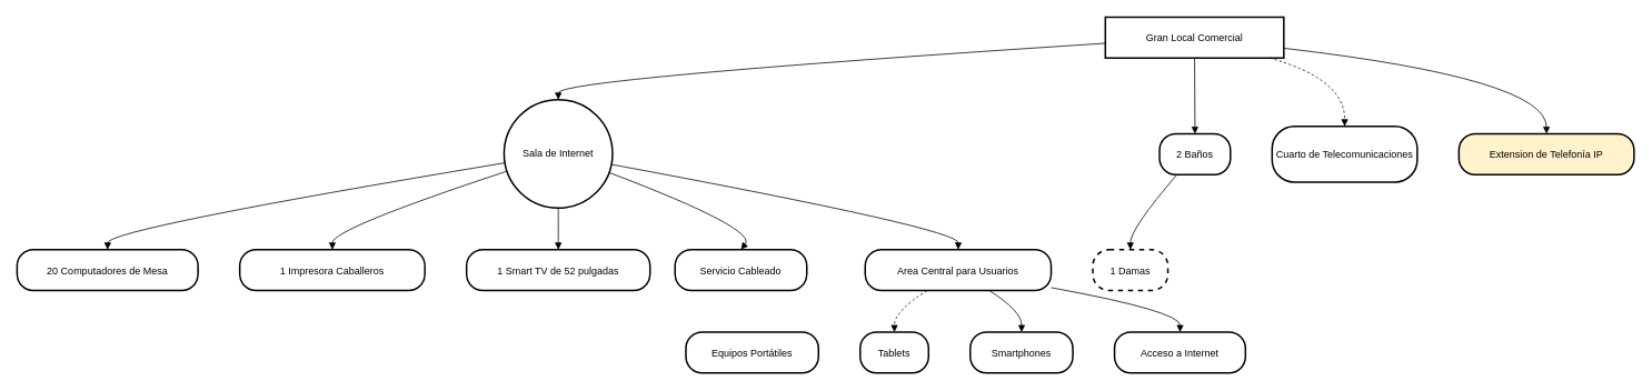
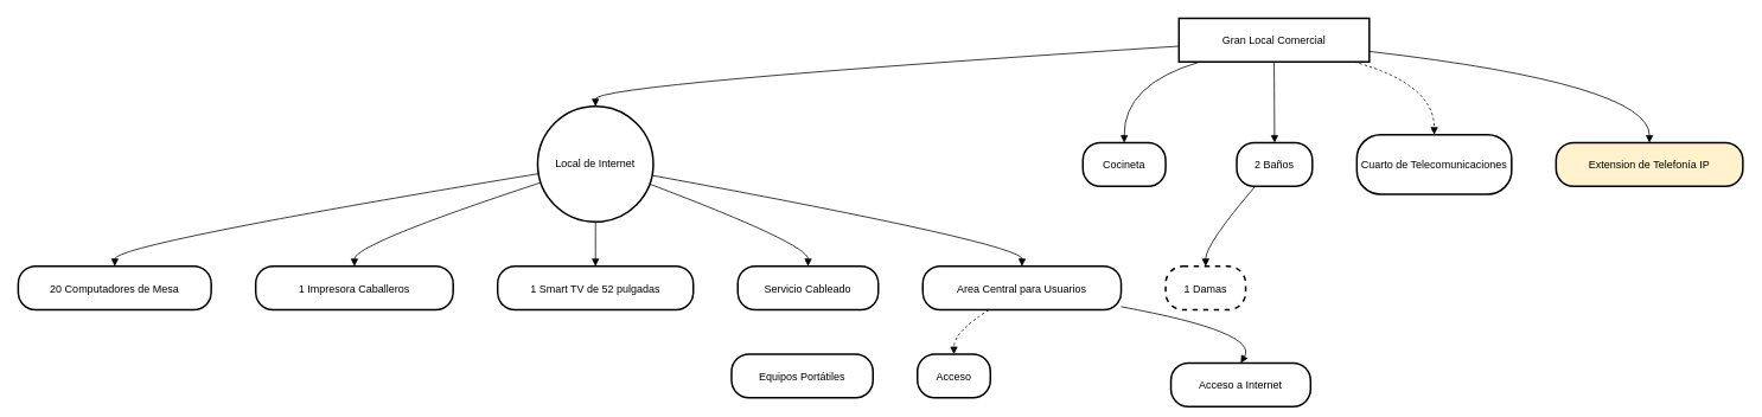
  <mxCell id="0" />
  <mxCell id="1" parent="0" />
  <mxCell id="2" value="Gran Local Comercial" style="whiteSpace=wrap;strokeWidth=2;" vertex="1" parent="1"><mxGeometry x="1325" y="20" width="214" height="49" as="geometry" /></mxCell>
- <mxCell id="3" value="Sala de Internet" style="ellipse;aspect=fixed;strokeWidth=2;whiteSpace=wrap;" vertex="1" parent="1"><mxGeometry x="604" y="119" width="130" height="130" as="geometry" /></mxCell>
+ <mxCell id="3" value="Local de Internet" style="ellipse;aspect=fixed;strokeWidth=2;whiteSpace=wrap;" vertex="1" parent="1"><mxGeometry x="604" y="119" width="130" height="130" as="geometry" /></mxCell>
  <mxCell id="4" value="20 Computadores de Mesa" style="rounded=1;arcSize=40;strokeWidth=2" vertex="1" parent="1"><mxGeometry x="20" y="299" width="217" height="49" as="geometry" /></mxCell>
  <mxCell id="5" value="1 Impresora Caballeros" style="rounded=1;arcSize=40;strokeWidth=2" vertex="1" parent="1"><mxGeometry x="287" y="299" width="222" height="49" as="geometry" /></mxCell>
  <mxCell id="6" value="1 Smart TV de 52 pulgadas" style="rounded=1;arcSize=40;strokeWidth=2" vertex="1" parent="1"><mxGeometry x="559" y="299" width="220" height="49" as="geometry" /></mxCell>
- <mxCell id="7" value="Servicio Cableado" style="rounded=1;arcSize=40;strokeWidth=2" vertex="1" parent="1"><mxGeometry x="809" y="299" width="158" height="49" as="geometry" /></mxCell>
+ <mxCell id="7" value="Servicio Cableado" style="rounded=1;arcSize=40;strokeWidth=2" vertex="1" parent="1"><mxGeometry x="829" y="299" width="158" height="49" as="geometry" /></mxCell>
  <mxCell id="8" value="Area Central para Usuarios" style="rounded=1;arcSize=40;strokeWidth=2" vertex="1" parent="1"><mxGeometry x="1037" y="299" width="223" height="49" as="geometry" /></mxCell>
  <mxCell id="9" value="Equipos Portátiles" style="rounded=1;arcSize=40;strokeWidth=2" vertex="1" parent="1"><mxGeometry x="822" y="398" width="159" height="49" as="geometry" /></mxCell>
- <mxCell id="10" value="Tablets" style="rounded=1;arcSize=40;strokeWidth=2" vertex="1" parent="1"><mxGeometry x="1031" y="398" width="82" height="49" as="geometry" /></mxCell>
- <mxCell id="11" value="Smartphones" style="rounded=1;arcSize=40;strokeWidth=2" vertex="1" parent="1"><mxGeometry x="1163" y="398" width="123" height="49" as="geometry" /></mxCell>
- <mxCell id="12" value="Acceso a Internet" style="rounded=1;arcSize=40;strokeWidth=2" vertex="1" parent="1"><mxGeometry x="1336" y="398" width="157" height="49" as="geometry" /></mxCell>
+ <mxCell id="10" value="Acceso" style="rounded=1;arcSize=40;strokeWidth=2" vertex="1" parent="1"><mxGeometry x="1031" y="398" width="82" height="49" as="geometry" /></mxCell>
+ <mxCell id="12" value="Acceso a Internet" style="rounded=1;arcSize=40;strokeWidth=2" vertex="1" parent="1"><mxGeometry x="1316" y="408" width="157" height="49" as="geometry" /></mxCell>
+ <mxCell id="13" value="Cocineta" style="rounded=1;arcSize=40;strokeWidth=2" vertex="1" parent="1"><mxGeometry x="1217" y="160" width="93" height="49" as="geometry" /></mxCell>
  <mxCell id="14" value="2 Baños" style="rounded=1;arcSize=40;strokeWidth=2" vertex="1" parent="1"><mxGeometry x="1390" y="160" width="85" height="49" as="geometry" /></mxCell>
  <mxCell id="15" value="1 Damas" style="rounded=1;arcSize=40;strokeWidth=2;dashed=1;" vertex="1" parent="1"><mxGeometry x="1310" y="299" width="90" height="49" as="geometry" /></mxCell>
  <mxCell id="16" value="Cuarto de Telecomunicaciones" style="rounded=1;arcSize=40;strokeWidth=2" vertex="1" parent="1"><mxGeometry x="1525" y="151" width="174" height="67" as="geometry" /></mxCell>
  <mxCell id="17" value="Extension de Telefonía IP" style="rounded=1;arcSize=40;strokeWidth=2;fillColor=#fff2cc;" vertex="1" parent="1"><mxGeometry x="1749" y="160" width="210" height="49" as="geometry" /></mxCell>
  <mxCell id="18" value="" style="curved=1;startArrow=none;endArrow=block;exitX=0;exitY=0.64;entryX=0.5;entryY=0;" edge="1" parent="1" source="2" target="3"><mxGeometry relative="1" as="geometry"><Array as="points"><mxPoint x="669" y="94" /></Array></mxGeometry></mxCell>
  <mxCell id="19" value="" style="curved=1;startArrow=none;endArrow=block;exitX=0;exitY=0.59;entryX=0.5;entryY=0.01;" edge="1" parent="1" source="3" target="4"><mxGeometry relative="1" as="geometry"><Array as="points"><mxPoint x="129" y="274" /></Array></mxGeometry></mxCell>
  <mxCell id="20" value="" style="curved=1;startArrow=none;endArrow=block;exitX=0;exitY=0.67;entryX=0.5;entryY=0.01;" edge="1" parent="1" source="3" target="5"><mxGeometry relative="1" as="geometry"><Array as="points"><mxPoint x="398" y="274" /></Array></mxGeometry></mxCell>
  <mxCell id="21" value="" style="curved=1;startArrow=none;endArrow=block;exitX=0.5;exitY=1;entryX=0.5;entryY=0.01;" edge="1" parent="1" source="3" target="6"><mxGeometry relative="1" as="geometry"><Array as="points" /></mxGeometry></mxCell>
  <mxCell id="22" value="" style="curved=1;startArrow=none;endArrow=block;exitX=1;exitY=0.69;entryX=0.5;entryY=0.01;" edge="1" parent="1" source="3" target="7"><mxGeometry relative="1" as="geometry"><Array as="points"><mxPoint x="908" y="274" /></Array></mxGeometry></mxCell>
  <mxCell id="23" value="" style="curved=1;startArrow=none;endArrow=block;exitX=1;exitY=0.6;entryX=0.5;entryY=0.01;" edge="1" parent="1" source="3" target="8"><mxGeometry relative="1" as="geometry"><Array as="points"><mxPoint x="1149" y="274" /></Array></mxGeometry></mxCell>
  <mxCell id="24" value="" style="curved=1;startArrow=none;endArrow=block;exitX=0.33;exitY=1.01;entryX=0.5;entryY=0.01;dashed=1;" edge="1" parent="1" source="8" target="10"><mxGeometry relative="1" as="geometry"><Array as="points"><mxPoint x="1072" y="373" /></Array></mxGeometry></mxCell>
- <mxCell id="25" value="" style="curved=1;startArrow=none;endArrow=block;exitX=0.67;exitY=1.01;entryX=0.5;entryY=0.01;" edge="1" parent="1" source="8" target="11"><mxGeometry relative="1" as="geometry"><Array as="points"><mxPoint x="1225" y="373" /></Array></mxGeometry></mxCell>
  <mxCell id="26" value="" style="curved=1;startArrow=none;endArrow=block;exitX=1;exitY=0.93;entryX=0.5;entryY=0.01;" edge="1" parent="1" source="8" target="12"><mxGeometry relative="1" as="geometry"><Array as="points"><mxPoint x="1415" y="373" /></Array></mxGeometry></mxCell>
+ <mxCell id="27" value="" style="curved=1;startArrow=none;endArrow=block;exitX=0.11;exitY=1;entryX=0.5;entryY=-0.01;" edge="1" parent="1" source="2" target="13"><mxGeometry relative="1" as="geometry"><Array as="points"><mxPoint x="1263" y="94" /></Array></mxGeometry></mxCell>
  <mxCell id="28" value="" style="curved=1;startArrow=none;endArrow=block;exitX=0.5;exitY=1;entryX=0.5;entryY=-0.01;" edge="1" parent="1" source="2" target="14"><mxGeometry relative="1" as="geometry"><Array as="points" /></mxGeometry></mxCell>
  <mxCell id="29" value="" style="curved=1;startArrow=none;endArrow=block;exitX=0.25;exitY=0.99;entryX=0.5;entryY=0.01;" edge="1" parent="1" source="14" target="15"><mxGeometry relative="1" as="geometry"><Array as="points"><mxPoint x="1355" y="274" /></Array></mxGeometry></mxCell>
  <mxCell id="30" value="" style="curved=1;startArrow=none;endArrow=block;exitX=0.92;exitY=1;entryX=0.5;entryY=0;dashed=1;" edge="1" parent="1" source="2" target="16"><mxGeometry relative="1" as="geometry"><Array as="points"><mxPoint x="1612" y="94" /></Array></mxGeometry></mxCell>
  <mxCell id="31" value="" style="curved=1;startArrow=none;endArrow=block;exitX=1;exitY=0.76;entryX=0.5;entryY=-0.01;" edge="1" parent="1" source="2" target="17"><mxGeometry relative="1" as="geometry"><Array as="points"><mxPoint x="1854" y="94" /></Array></mxGeometry></mxCell>
